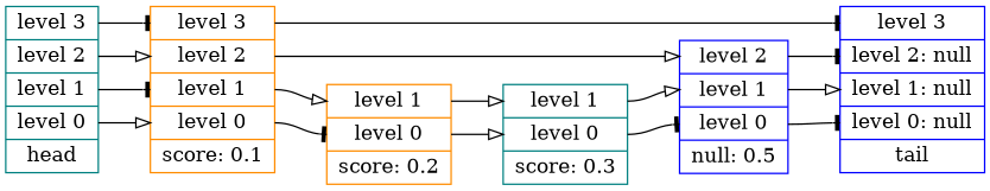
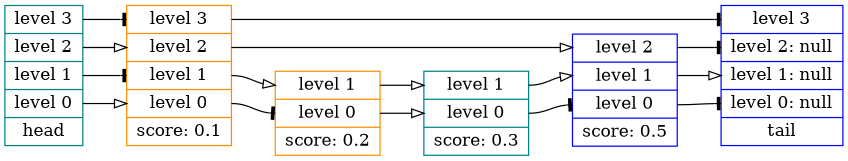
  digraph {
    rankdir=LR
    node [shape=record color=teal]
    edge [headport=0 tailport=0 arrowhead=onormal]
    n1 [height=.1 label="<3> level 3 | <2> level 2 | <1> level  1 | <0> level 0 | head"]
    n2 [height=.1 label="<3> level 3 |<2> level 2 | <1> level  1 | <0> level 0 | <socre> score: 0.1" color=darkorange]
    n3 [height=.1 label="<3> level 3 | <2> level 2: null | <1> level  1: null | <0> level 0: null | tail" color=blue]
    n4 [height=.1 label="<1> level 1 |<0> level  0 |  <socre> score: 0.2" color=darkorange]
-   n5 [height=.1 label="<2> level 2 |<1> level  1 | <0> level 0 |  <socre> null: 0.5" color=blue]
+   n5 [height=.1 label="<2> level 2 |<1> level  1 | <0> level 0 |  <socre> score: 0.5" color=blue]
    n6 [height=.1 label="<1> level 1 |<0> level  0 |  <socre> score: 0.3"]
    n1 -> n2
    n1 -> n2 [headport=1 tailport=1 arrowhead=tee]
    n1 -> n2 [headport=2 tailport=2]
    n1 -> n2 [headport=3 tailport=3 arrowhead=tee]
    n2 -> n3 [headport=3 tailport=3 arrowhead=tee]
    n2 -> n4 [arrowhead=tee]
    n2 -> n4 [headport=1 tailport=1]
    n2 -> n5 [headport=2 tailport=2]
    n4 -> n6 [headport=1 tailport=1]
    n4 -> n6
    n5 -> n3 [arrowhead=tee]
    n5 -> n3 [headport=1 tailport=1]
    n5 -> n3 [headport=2 tailport=2 arrowhead=tee]
    n6 -> n5 [arrowhead=tee]
    n6 -> n5 [headport=1 tailport=1]
  }
